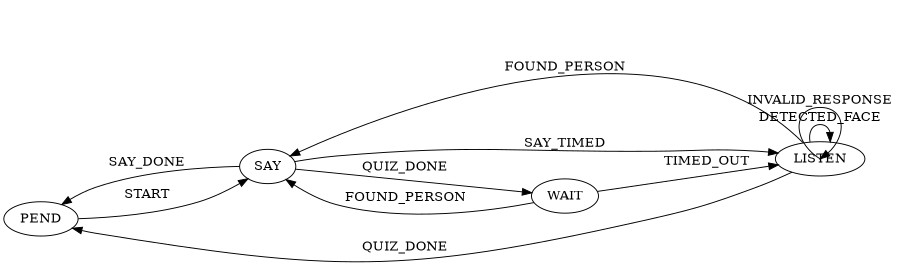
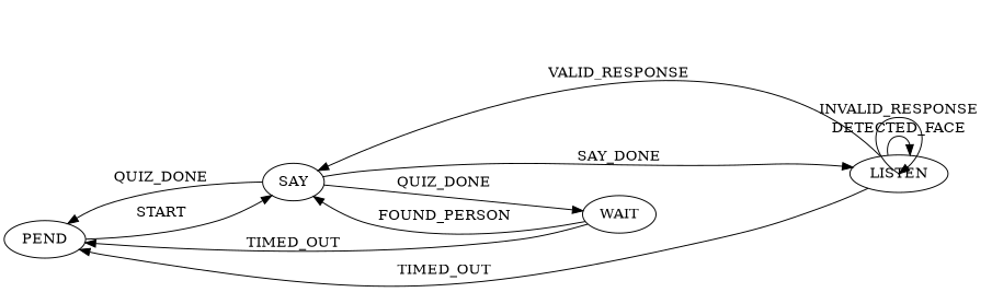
  digraph {
    forcelabels=true
    rankdir=LR
    PEND
    SAY
    LISTEN
    WAIT
    PEND -> SAY [label="  START  "]
-   SAY -> PEND [label="  SAY_DONE  "]
-   SAY -> LISTEN [label="  SAY_TIMED  "]
+   SAY -> PEND [label="  QUIZ_DONE  "]
+   SAY -> LISTEN [label="  SAY_DONE  "]
    SAY -> WAIT [label="  QUIZ_DONE  "]
-   LISTEN -> PEND [label="  QUIZ_DONE  "]
-   LISTEN -> SAY [label="  FOUND_PERSON  " tailport=nw]
+   LISTEN -> PEND [label="  TIMED_OUT  "]
+   LISTEN -> SAY [label="  VALID_RESPONSE  " tailport=nw]
    LISTEN -> LISTEN [headport=s label="  INVALID_RESPONSE  " tailport=s]
    LISTEN -> LISTEN [label="  DETECTED_FACE  "]
-   WAIT -> LISTEN [label="  TIMED_OUT  "]
+   WAIT -> PEND [label="  TIMED_OUT  "]
    WAIT -> SAY [label="  FOUND_PERSON  "]
  }
